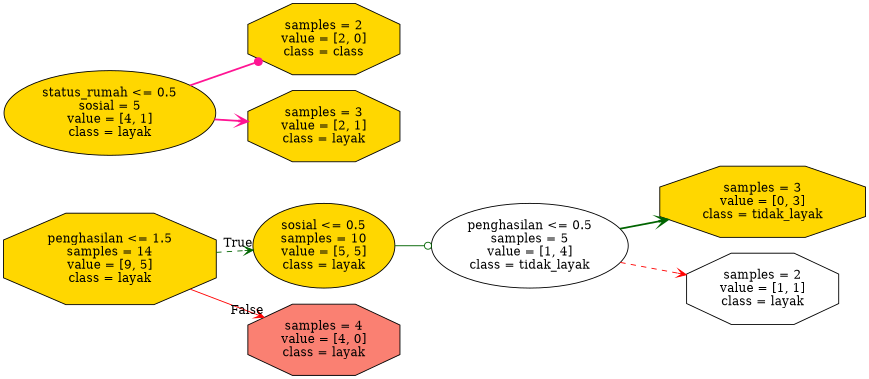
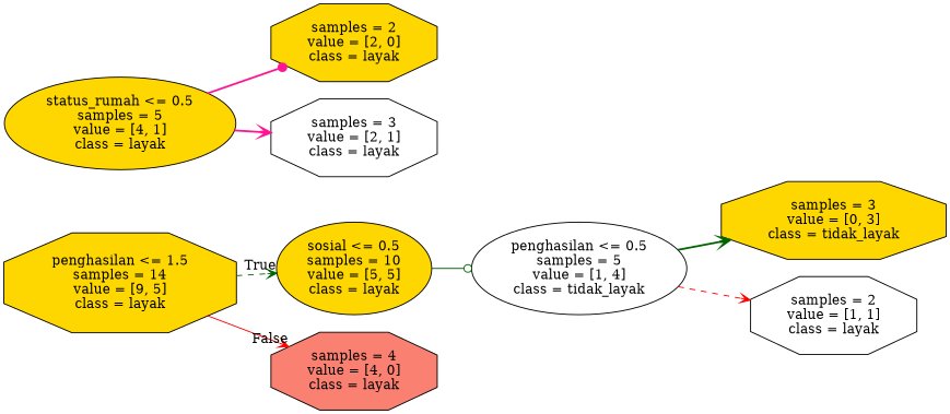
  digraph {
    rankdir=LR
    node [color=black fillcolor=gold shape=octagon style=filled]
    edge [arrowhead=vee color=darkgreen style=bold]
    n1 [label="penghasilan <= 1.5\nsamples = 14\nvalue = [9, 5]\nclass = layak"]
    n2 [label="sosial <= 0.5\nsamples = 10\nvalue = [5, 5]\nclass = layak" shape=ellipse]
    n3 [fillcolor=salmon label="samples = 4\nvalue = [4, 0]\nclass = layak"]
    n4 [fillcolor=white label="penghasilan <= 0.5\nsamples = 5\nvalue = [1, 4]\nclass = tidak_layak" shape=ellipse]
    n5 [label="samples = 3\nvalue = [0, 3]\nclass = tidak_layak"]
    n6 [fillcolor=white label="samples = 2\nvalue = [1, 1]\nclass = layak"]
-   n7 [label="status_rumah <= 0.5\nsosial = 5\nvalue = [4, 1]\nclass = layak" shape=ellipse]
-   n8 [label="samples = 2\nvalue = [2, 0]\nclass = class"]
-   n9 [label="samples = 3\nvalue = [2, 1]\nclass = layak"]
+   n7 [label="status_rumah <= 0.5\nsamples = 5\nvalue = [4, 1]\nclass = layak" shape=ellipse]
+   n8 [label="samples = 2\nvalue = [2, 0]\nclass = layak"]
+   n9 [fillcolor=white label="samples = 3\nvalue = [2, 1]\nclass = layak"]
    n1 -> n2 [headlabel=True labelangle=45 labeldistance=2.5 style=dashed]
    n1 -> n3 [color=red headlabel=False labelangle=-45 labeldistance=2.5 style=solid]
    n2 -> n4 [arrowhead=odot style=solid]
    n4 -> n5
    n4 -> n6 [color=red style=dashed]
    n7 -> n8 [arrowhead=dot color=deeppink]
    n7 -> n9 [color=deeppink]
  }
